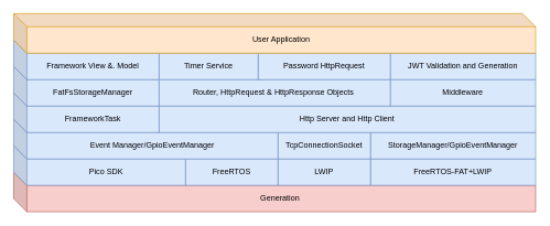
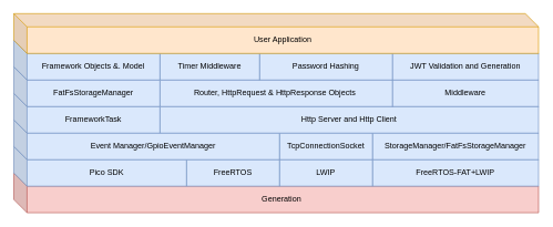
  <mxCell id="0" style=";html=1;" />
  <mxCell id="1" style=";html=1;" parent="0" />
  <mxCell id="2" value="Generation&amp;nbsp;" style="shape=cube;whiteSpace=wrap;html=1;boundedLbl=1;backgroundOutline=1;darkOpacity=0.05;darkOpacity2=0.1;fillColor=#f8cecc;strokeColor=#b85450;" vertex="1" parent="1"><mxGeometry x="20" y="260" width="790" height="60" as="geometry" /></mxCell>
  <mxCell id="3" value="FreeRTOS-FAT+LWIP" style="shape=cube;whiteSpace=wrap;html=1;boundedLbl=1;backgroundOutline=1;darkOpacity=0.05;darkOpacity2=0.1;fillColor=#dae8fc;strokeColor=#6c8ebf;" vertex="1" parent="1"><mxGeometry x="540" y="220" width="270" height="60" as="geometry" /></mxCell>
  <mxCell id="4" value="LWIP" style="shape=cube;whiteSpace=wrap;html=1;boundedLbl=1;backgroundOutline=1;darkOpacity=0.05;darkOpacity2=0.1;fillColor=#dae8fc;strokeColor=#6c8ebf;" vertex="1" parent="1"><mxGeometry x="400" y="220" width="160" height="60" as="geometry" /></mxCell>
  <mxCell id="5" value="FreeRTOS" style="shape=cube;whiteSpace=wrap;html=1;boundedLbl=1;backgroundOutline=1;darkOpacity=0.05;darkOpacity2=0.1;fillColor=#dae8fc;strokeColor=#6c8ebf;" vertex="1" parent="1"><mxGeometry x="260" y="220" width="160" height="60" as="geometry" /></mxCell>
- <mxCell id="6" value="StorageManager/GpioEventManager" style="shape=cube;whiteSpace=wrap;html=1;boundedLbl=1;backgroundOutline=1;darkOpacity=0.05;darkOpacity2=0.1;fillColor=#dae8fc;strokeColor=#6c8ebf;" vertex="1" parent="1"><mxGeometry x="540" y="180" width="270" height="60" as="geometry" /></mxCell>
+ <mxCell id="6" value="StorageManager/FatFsStorageManager" style="shape=cube;whiteSpace=wrap;html=1;boundedLbl=1;backgroundOutline=1;darkOpacity=0.05;darkOpacity2=0.1;fillColor=#dae8fc;strokeColor=#6c8ebf;" vertex="1" parent="1"><mxGeometry x="540" y="180" width="270" height="60" as="geometry" /></mxCell>
  <mxCell id="7" value="Pico SDK" style="shape=cube;whiteSpace=wrap;html=1;boundedLbl=1;backgroundOutline=1;darkOpacity=0.05;darkOpacity2=0.1;fillColor=#dae8fc;strokeColor=#6c8ebf;" vertex="1" parent="1"><mxGeometry x="20" y="220" width="260" height="60" as="geometry" /></mxCell>
  <mxCell id="8" value="TcpConnectionSocket" style="shape=cube;whiteSpace=wrap;html=1;boundedLbl=1;backgroundOutline=1;darkOpacity=0.05;darkOpacity2=0.1;fillColor=#dae8fc;strokeColor=#6c8ebf;" vertex="1" parent="1"><mxGeometry x="400" y="180" width="160" height="60" as="geometry" /></mxCell>
  <mxCell id="9" value="Event Manager/GpioEventManager" style="shape=cube;whiteSpace=wrap;html=1;boundedLbl=1;backgroundOutline=1;darkOpacity=0.05;darkOpacity2=0.1;fillColor=#dae8fc;strokeColor=#6c8ebf;" vertex="1" parent="1"><mxGeometry x="20" y="180" width="400" height="60" as="geometry" /></mxCell>
  <mxCell id="10" value="Http Server and Http Client" style="shape=cube;whiteSpace=wrap;html=1;boundedLbl=1;backgroundOutline=1;darkOpacity=0.05;darkOpacity2=0.1;fillColor=#dae8fc;strokeColor=#6c8ebf;" vertex="1" parent="1"><mxGeometry x="220" y="140" width="590" height="60" as="geometry" /></mxCell>
  <mxCell id="11" value="Middleware" style="shape=cube;whiteSpace=wrap;html=1;boundedLbl=1;backgroundOutline=1;darkOpacity=0.05;darkOpacity2=0.1;fillColor=#dae8fc;strokeColor=#6c8ebf;" vertex="1" parent="1"><mxGeometry x="570" y="100" width="240" height="60" as="geometry" /></mxCell>
  <mxCell id="12" value="Router, HttpRequest &amp;amp; HttpResponse Objects&amp;nbsp;" style="shape=cube;whiteSpace=wrap;html=1;boundedLbl=1;backgroundOutline=1;darkOpacity=0.05;darkOpacity2=0.1;fillColor=#dae8fc;strokeColor=#6c8ebf;" vertex="1" parent="1"><mxGeometry x="220" y="100" width="370" height="60" as="geometry" /></mxCell>
  <mxCell id="13" value="JWT Validation and Generation" style="shape=cube;whiteSpace=wrap;html=1;boundedLbl=1;backgroundOutline=1;darkOpacity=0.05;darkOpacity2=0.1;fillColor=#dae8fc;strokeColor=#6c8ebf;" vertex="1" parent="1"><mxGeometry x="570" y="60" width="240" height="60" as="geometry" /></mxCell>
- <mxCell id="14" value="Password HttpRequest" style="shape=cube;whiteSpace=wrap;html=1;boundedLbl=1;backgroundOutline=1;darkOpacity=0.05;darkOpacity2=0.1;fillColor=#dae8fc;strokeColor=#6c8ebf;" vertex="1" parent="1"><mxGeometry x="370" y="60" width="220" height="60" as="geometry" /></mxCell>
- <mxCell id="15" value="Timer Service" style="shape=cube;whiteSpace=wrap;html=1;boundedLbl=1;backgroundOutline=1;darkOpacity=0.05;darkOpacity2=0.1;fillColor=#dae8fc;strokeColor=#6c8ebf;" vertex="1" parent="1"><mxGeometry x="220" y="60" width="170" height="60" as="geometry" /></mxCell>
+ <mxCell id="14" value="Password Hashing" style="shape=cube;whiteSpace=wrap;html=1;boundedLbl=1;backgroundOutline=1;darkOpacity=0.05;darkOpacity2=0.1;fillColor=#dae8fc;strokeColor=#6c8ebf;" vertex="1" parent="1"><mxGeometry x="370" y="60" width="220" height="60" as="geometry" /></mxCell>
+ <mxCell id="15" value="Timer Middleware" style="shape=cube;whiteSpace=wrap;html=1;boundedLbl=1;backgroundOutline=1;darkOpacity=0.05;darkOpacity2=0.1;fillColor=#dae8fc;strokeColor=#6c8ebf;" vertex="1" parent="1"><mxGeometry x="220" y="60" width="170" height="60" as="geometry" /></mxCell>
  <mxCell id="16" value="FrameworkTask" style="shape=cube;whiteSpace=wrap;html=1;boundedLbl=1;backgroundOutline=1;darkOpacity=0.05;darkOpacity2=0.1;fillColor=#dae8fc;strokeColor=#6c8ebf;" vertex="1" parent="1"><mxGeometry x="20" y="140" width="220" height="60" as="geometry" /></mxCell>
  <mxCell id="17" value="FatFsStorageManager" style="shape=cube;whiteSpace=wrap;html=1;boundedLbl=1;backgroundOutline=1;darkOpacity=0.05;darkOpacity2=0.1;fillColor=#dae8fc;strokeColor=#6c8ebf;" vertex="1" parent="1"><mxGeometry x="20" y="100" width="220" height="60" as="geometry" /></mxCell>
- <mxCell id="18" value="Framework View &amp;amp;. Model" style="shape=cube;whiteSpace=wrap;html=1;boundedLbl=1;backgroundOutline=1;darkOpacity=0.05;darkOpacity2=0.1;fillColor=#dae8fc;strokeColor=#6c8ebf;" vertex="1" parent="1"><mxGeometry x="20" y="60" width="220" height="60" as="geometry" /></mxCell>
+ <mxCell id="18" value="Framework Objects &amp;amp;. Model" style="shape=cube;whiteSpace=wrap;html=1;boundedLbl=1;backgroundOutline=1;darkOpacity=0.05;darkOpacity2=0.1;fillColor=#dae8fc;strokeColor=#6c8ebf;" vertex="1" parent="1"><mxGeometry x="20" y="60" width="220" height="60" as="geometry" /></mxCell>
  <mxCell id="19" value="User Application" style="shape=cube;whiteSpace=wrap;html=1;boundedLbl=1;backgroundOutline=1;darkOpacity=0.05;darkOpacity2=0.1;fillColor=#ffe6cc;strokeColor=#d79b00;" vertex="1" parent="1"><mxGeometry x="20" y="20" width="790" height="60" as="geometry" /></mxCell>
